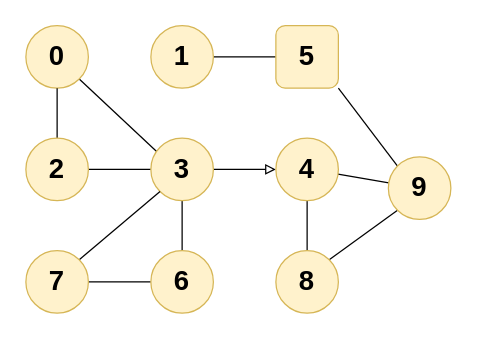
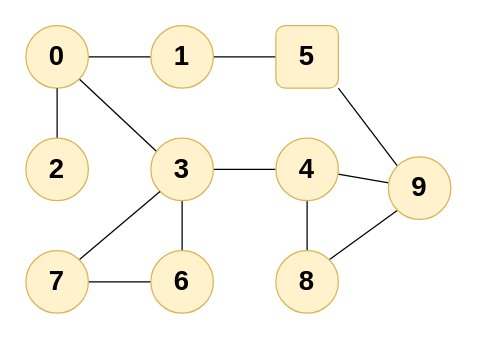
  <mxCell id="0" />
  <mxCell id="1" parent="0" />
+ <mxCell id="2" value="" style="rounded=1;orthogonalLoop=1;jettySize=auto;html=1;fontSize=22;sketch=0;shadow=0;endArrow=none;endFill=0;" parent="1" source="4" target="6" edge="1"><mxGeometry relative="1" as="geometry" /></mxCell>
  <mxCell id="3" style="edgeStyle=none;rounded=1;sketch=0;orthogonalLoop=1;jettySize=auto;html=1;exitX=1;exitY=1;exitDx=0;exitDy=0;entryX=0.122;entryY=0.242;entryDx=0;entryDy=0;entryPerimeter=0;shadow=0;endArrow=none;endFill=0;" edge="1" parent="1" source="4" target="12"><mxGeometry relative="1" as="geometry" /></mxCell>
  <mxCell id="4" value="&lt;b&gt;&lt;font style=&quot;font-size: 22px;&quot;&gt;0&lt;/font&gt;&lt;/b&gt;" style="ellipse;whiteSpace=wrap;html=1;aspect=fixed;fillColor=#fff2cc;strokeColor=#d6b656;" parent="1" vertex="1"><mxGeometry x="20" y="20" width="50" height="50" as="geometry" /></mxCell>
  <mxCell id="5" value="" style="edgeStyle=none;rounded=1;sketch=0;orthogonalLoop=1;jettySize=auto;html=1;shadow=0;endArrow=none;endFill=0;" edge="1" parent="1" source="6" target="17"><mxGeometry relative="1" as="geometry" /></mxCell>
  <mxCell id="6" value="&lt;b&gt;&lt;font style=&quot;font-size: 22px;&quot;&gt;1&lt;/font&gt;&lt;/b&gt;" style="ellipse;whiteSpace=wrap;html=1;aspect=fixed;fillColor=#fff2cc;strokeColor=#d6b656;" parent="1" vertex="1"><mxGeometry x="120" y="20" width="50" height="50" as="geometry" /></mxCell>
  <mxCell id="7" style="rounded=1;sketch=0;orthogonalLoop=1;jettySize=auto;html=1;exitX=0.5;exitY=0;exitDx=0;exitDy=0;entryX=0.5;entryY=1;entryDx=0;entryDy=0;shadow=0;endArrow=none;endFill=0;" edge="1" parent="1" source="9" target="4"><mxGeometry relative="1" as="geometry" /></mxCell>
- <mxCell id="8" value="" style="edgeStyle=none;rounded=1;sketch=0;orthogonalLoop=1;jettySize=auto;html=1;shadow=0;endArrow=none;endFill=0;" edge="1" parent="1" source="9" target="12"><mxGeometry relative="1" as="geometry" /></mxCell>
  <mxCell id="9" value="&lt;b&gt;&lt;font style=&quot;font-size: 22px;&quot;&gt;2&lt;/font&gt;&lt;/b&gt;" style="ellipse;whiteSpace=wrap;html=1;aspect=fixed;fillColor=#fff2cc;strokeColor=#d6b656;" vertex="1" parent="1"><mxGeometry x="20" y="110" width="50" height="50" as="geometry" /></mxCell>
- <mxCell id="10" value="" style="edgeStyle=none;rounded=1;sketch=0;orthogonalLoop=1;jettySize=auto;html=1;shadow=0;endArrow=block;endFill=0;" edge="1" parent="1" source="12" target="15"><mxGeometry relative="1" as="geometry" /></mxCell>
+ <mxCell id="10" value="" style="edgeStyle=none;rounded=1;sketch=0;orthogonalLoop=1;jettySize=auto;html=1;shadow=0;endArrow=none;endFill=0;" edge="1" parent="1" source="12" target="15"><mxGeometry relative="1" as="geometry" /></mxCell>
  <mxCell id="11" value="" style="edgeStyle=none;rounded=1;sketch=0;orthogonalLoop=1;jettySize=auto;html=1;shadow=0;endArrow=none;endFill=0;" edge="1" parent="1" source="12" target="19"><mxGeometry relative="1" as="geometry" /></mxCell>
  <mxCell id="12" value="&lt;b&gt;&lt;font style=&quot;font-size: 22px;&quot;&gt;3&lt;/font&gt;&lt;/b&gt;" style="ellipse;whiteSpace=wrap;html=1;aspect=fixed;fillColor=#fff2cc;strokeColor=#d6b656;" vertex="1" parent="1"><mxGeometry x="120" y="110" width="50" height="50" as="geometry" /></mxCell>
  <mxCell id="13" value="" style="edgeStyle=none;rounded=1;sketch=0;orthogonalLoop=1;jettySize=auto;html=1;shadow=0;endArrow=none;endFill=0;" edge="1" parent="1" source="15" target="23"><mxGeometry relative="1" as="geometry" /></mxCell>
  <mxCell id="14" value="" style="edgeStyle=none;rounded=1;sketch=0;orthogonalLoop=1;jettySize=auto;html=1;shadow=0;endArrow=none;endFill=0;" edge="1" parent="1" source="15" target="24"><mxGeometry relative="1" as="geometry" /></mxCell>
  <mxCell id="15" value="&lt;b&gt;&lt;font style=&quot;font-size: 22px;&quot;&gt;4&lt;/font&gt;&lt;/b&gt;" style="ellipse;whiteSpace=wrap;html=1;aspect=fixed;fillColor=#fff2cc;strokeColor=#d6b656;" vertex="1" parent="1"><mxGeometry x="220" y="110" width="50" height="50" as="geometry" /></mxCell>
  <mxCell id="16" style="edgeStyle=none;rounded=1;sketch=0;orthogonalLoop=1;jettySize=auto;html=1;exitX=1;exitY=1;exitDx=0;exitDy=0;entryX=0;entryY=0;entryDx=0;entryDy=0;shadow=0;endArrow=none;endFill=0;" edge="1" parent="1" source="17" target="24"><mxGeometry relative="1" as="geometry" /></mxCell>
  <mxCell id="17" value="&lt;b&gt;&lt;font style=&quot;font-size: 22px;&quot;&gt;5&lt;/font&gt;&lt;/b&gt;" style="whiteSpace=wrap;html=1;aspect=fixed;fillColor=#fff2cc;strokeColor=#d6b656;rounded=1;" vertex="1" parent="1"><mxGeometry x="220" y="20" width="50" height="50" as="geometry" /></mxCell>
  <mxCell id="18" value="" style="edgeStyle=none;rounded=1;sketch=0;orthogonalLoop=1;jettySize=auto;html=1;shadow=0;endArrow=none;endFill=0;" edge="1" parent="1" source="19" target="21"><mxGeometry relative="1" as="geometry" /></mxCell>
  <mxCell id="19" value="&lt;b&gt;&lt;font style=&quot;font-size: 22px;&quot;&gt;6&lt;/font&gt;&lt;/b&gt;" style="ellipse;whiteSpace=wrap;html=1;aspect=fixed;fillColor=#fff2cc;strokeColor=#d6b656;" vertex="1" parent="1"><mxGeometry x="120" y="200" width="50" height="50" as="geometry" /></mxCell>
  <mxCell id="20" style="edgeStyle=none;rounded=1;sketch=0;orthogonalLoop=1;jettySize=auto;html=1;exitX=1;exitY=0;exitDx=0;exitDy=0;entryX=0;entryY=1;entryDx=0;entryDy=0;shadow=0;endArrow=none;endFill=0;" edge="1" parent="1" source="21" target="12"><mxGeometry relative="1" as="geometry" /></mxCell>
  <mxCell id="21" value="&lt;b&gt;&lt;font style=&quot;font-size: 22px;&quot;&gt;7&lt;/font&gt;&lt;/b&gt;" style="ellipse;whiteSpace=wrap;html=1;aspect=fixed;fillColor=#fff2cc;strokeColor=#d6b656;" vertex="1" parent="1"><mxGeometry x="20" y="200" width="50" height="50" as="geometry" /></mxCell>
  <mxCell id="22" style="edgeStyle=none;rounded=1;sketch=0;orthogonalLoop=1;jettySize=auto;html=1;exitX=1;exitY=0;exitDx=0;exitDy=0;entryX=0;entryY=1;entryDx=0;entryDy=0;shadow=0;endArrow=none;endFill=0;" edge="1" parent="1" source="23" target="24"><mxGeometry relative="1" as="geometry" /></mxCell>
  <mxCell id="23" value="&lt;b&gt;&lt;font style=&quot;font-size: 22px;&quot;&gt;8&lt;/font&gt;&lt;/b&gt;" style="ellipse;whiteSpace=wrap;html=1;aspect=fixed;fillColor=#fff2cc;strokeColor=#d6b656;" vertex="1" parent="1"><mxGeometry x="220" y="200" width="50" height="50" as="geometry" /></mxCell>
  <mxCell id="24" value="&lt;b&gt;&lt;font style=&quot;font-size: 22px;&quot;&gt;9&lt;/font&gt;&lt;/b&gt;" style="ellipse;whiteSpace=wrap;html=1;aspect=fixed;fillColor=#fff2cc;strokeColor=#d6b656;" vertex="1" parent="1"><mxGeometry x="310" y="125" width="50" height="50" as="geometry" /></mxCell>
